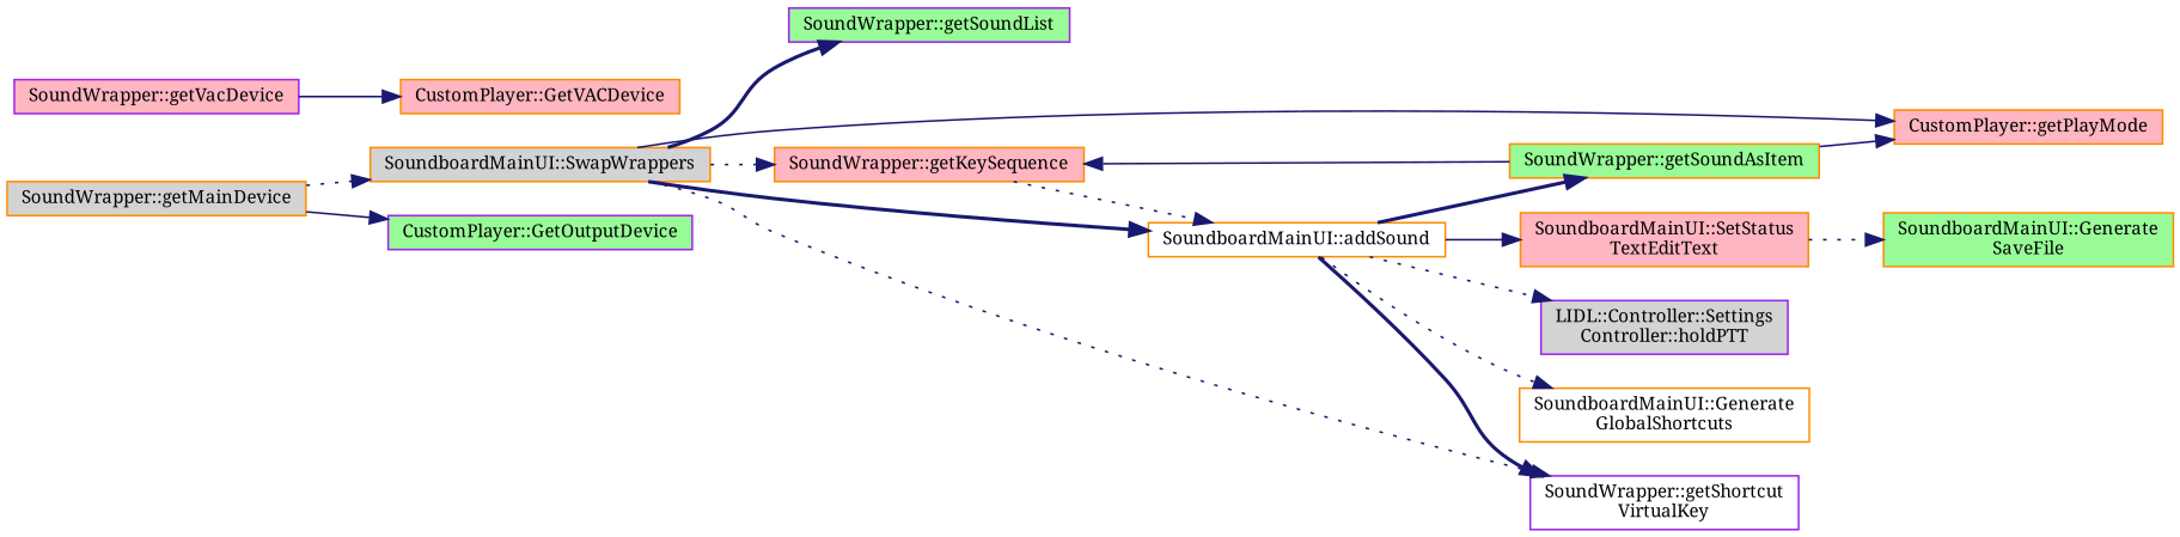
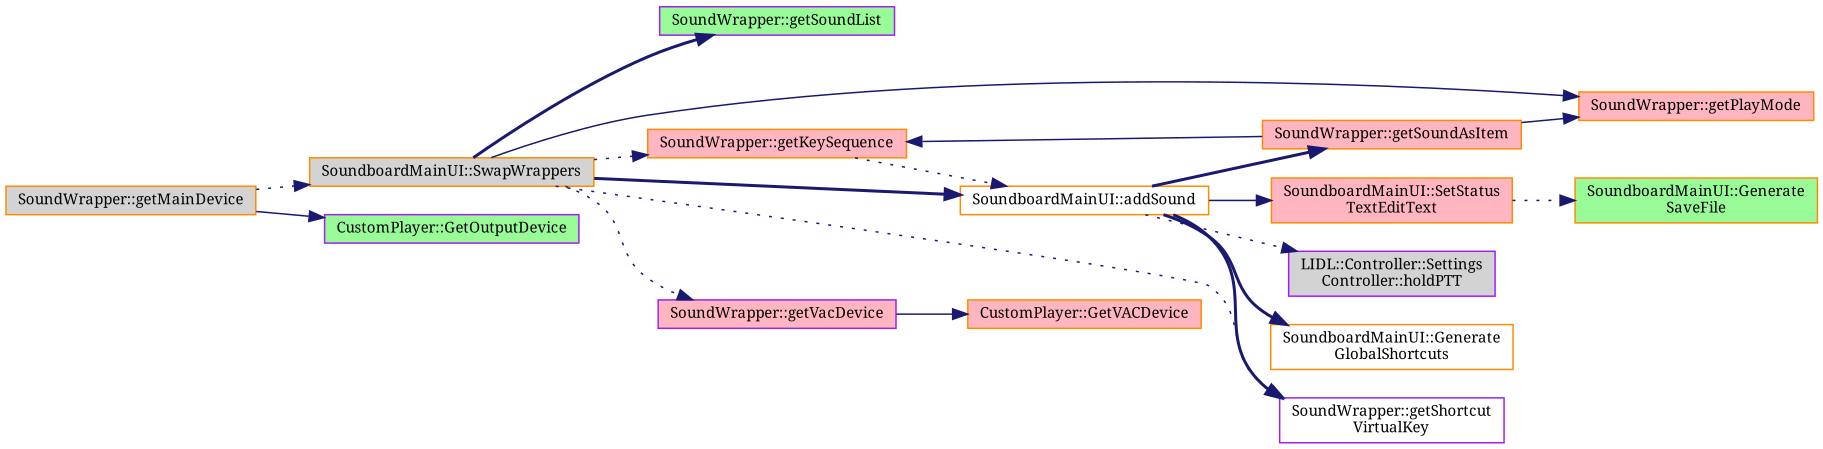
  digraph {
    fontname="Noto Serif"
    rankdir=LR
    node [color=darkorange fillcolor=lightpink fontname="Noto Serif" fontsize=10 shape=record style=filled]
    edge [color=midnightblue fontname="Noto Serif" fontsize=10 labelfontname=Helvetica labelfontsize=10 style=dotted]
    n1 [fillcolor=lightgrey fontcolor=black height=0.2 label="SoundboardMainUI::SwapWrappers" width=0.4]
    n2 [color=purple fillcolor=palegreen height=0.2 label="SoundWrapper::getSoundList" width=0.4]
-   n3 [height=0.2 label="CustomPlayer::getPlayMode" width=0.4]
+   n3 [height=0.2 label="SoundWrapper::getPlayMode" width=0.4]
    n4 [height=0.2 label="SoundWrapper::getKeySequence" width=0.4]
    n5 [color=purple fillcolor=white height=0.2 label="SoundWrapper::getShortcut\lVirtualKey" width=0.4]
    n6 [color=purple height=0.2 label="SoundWrapper::getVacDevice" width=0.4]
    n7 [fillcolor=white height=0.2 label="SoundboardMainUI::addSound" width=0.4]
    n8 [fillcolor=lightgrey height=0.2 label="SoundWrapper::getMainDevice" width=0.4]
    n9 [color=purple fillcolor=palegreen height=0.2 label="CustomPlayer::GetOutputDevice" width=0.4]
    n10 [height=0.2 label="CustomPlayer::GetVACDevice" width=0.4]
    n11 [height=0.2 label="SoundboardMainUI::SetStatus\lTextEditText" width=0.4]
    n12 [color=purple fillcolor=lightgrey height=0.2 label="LIDL::Controller::Settings\lController::holdPTT" width=0.4]
-   n13 [fillcolor=palegreen height=0.2 label="SoundWrapper::getSoundAsItem" width=0.4]
+   n13 [height=0.2 label="SoundWrapper::getSoundAsItem" width=0.4]
    n14 [fillcolor=white height=0.2 label="SoundboardMainUI::Generate\lGlobalShortcuts" width=0.4]
    n15 [fillcolor=palegreen height=0.2 label="SoundboardMainUI::Generate\lSaveFile" width=0.4]
    n1 -> n2 [style=bold]
    n1 -> n3 [style=solid]
    n1 -> n4
    n1 -> n5
+   n1 -> n6
    n1 -> n7 [style=bold]
    n4 -> n7
    n6 -> n10 [style=solid]
    n7 -> n5 [style=bold]
    n7 -> n11 [style=solid]
    n7 -> n12
    n7 -> n13 [style=bold]
-   n7 -> n14
+   n7 -> n14 [style=bold]
    n8 -> n1
    n8 -> n9 [style=solid]
    n11 -> n15
    n13 -> n3 [style=solid]
    n13 -> n4 [style=solid]
  }
